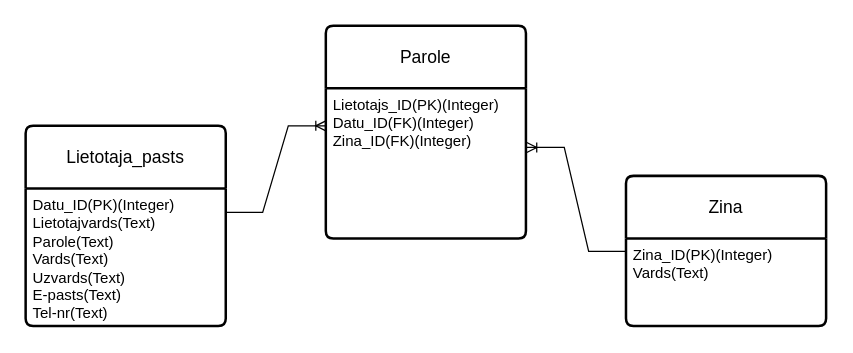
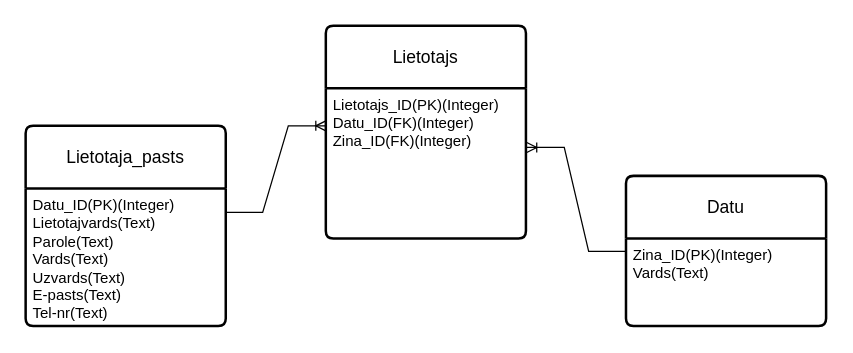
  <mxCell id="0" />
  <mxCell id="1" parent="0" />
- <mxCell id="2" value="Parole" style="swimlane;childLayout=stackLayout;horizontal=1;startSize=50;horizontalStack=0;rounded=1;fontSize=14;fontStyle=0;strokeWidth=2;resizeParent=0;resizeLast=1;shadow=0;dashed=0;align=center;arcSize=4;whiteSpace=wrap;html=1;" vertex="1" parent="1"><mxGeometry x="260" y="20" width="160" height="170" as="geometry" /></mxCell>
+ <mxCell id="2" value="Lietotajs" style="swimlane;childLayout=stackLayout;horizontal=1;startSize=50;horizontalStack=0;rounded=1;fontSize=14;fontStyle=0;strokeWidth=2;resizeParent=0;resizeLast=1;shadow=0;dashed=0;align=center;arcSize=4;whiteSpace=wrap;html=1;" vertex="1" parent="1"><mxGeometry x="260" y="20" width="160" height="170" as="geometry" /></mxCell>
  <mxCell id="3" value="Lietotajs_ID(PK)(Integer)&lt;br&gt;Datu_ID(FK)(Integer)&lt;br&gt;Zina_ID(FK)(Integer)&lt;br&gt;" style="align=left;strokeColor=none;fillColor=none;spacingLeft=4;fontSize=12;verticalAlign=top;resizable=0;rotatable=0;part=1;html=1;" vertex="1" parent="2"><mxGeometry y="50" width="160" height="120" as="geometry" /></mxCell>
  <mxCell id="4" value="Lietotaja_pasts" style="swimlane;childLayout=stackLayout;horizontal=1;startSize=50;horizontalStack=0;rounded=1;fontSize=14;fontStyle=0;strokeWidth=2;resizeParent=0;resizeLast=1;shadow=0;dashed=0;align=center;arcSize=4;whiteSpace=wrap;html=1;" vertex="1" parent="1"><mxGeometry x="20" y="100" width="160" height="160" as="geometry" /></mxCell>
  <mxCell id="5" value="Datu_ID(PK)(Integer)&lt;br&gt;Lietotajvards(Text)&lt;br&gt;Parole(Text)&lt;br&gt;Vards(Text)&lt;br style=&quot;border-color: var(--border-color);&quot;&gt;Uzvards(Text)&lt;br style=&quot;border-color: var(--border-color);&quot;&gt;E-pasts(Text)&lt;br style=&quot;border-color: var(--border-color);&quot;&gt;Tel-nr(Text)" style="align=left;strokeColor=none;fillColor=none;spacingLeft=4;fontSize=12;verticalAlign=top;resizable=0;rotatable=0;part=1;html=1;" vertex="1" parent="4"><mxGeometry y="50" width="160" height="110" as="geometry" /></mxCell>
- <mxCell id="6" value="Zina" style="swimlane;childLayout=stackLayout;horizontal=1;startSize=50;horizontalStack=0;rounded=1;fontSize=14;fontStyle=0;strokeWidth=2;resizeParent=0;resizeLast=1;shadow=0;dashed=0;align=center;arcSize=4;whiteSpace=wrap;html=1;" vertex="1" parent="1"><mxGeometry x="500" y="140" width="160" height="120" as="geometry" /></mxCell>
+ <mxCell id="6" value="Datu" style="swimlane;childLayout=stackLayout;horizontal=1;startSize=50;horizontalStack=0;rounded=1;fontSize=14;fontStyle=0;strokeWidth=2;resizeParent=0;resizeLast=1;shadow=0;dashed=0;align=center;arcSize=4;whiteSpace=wrap;html=1;" vertex="1" parent="1"><mxGeometry x="500" y="140" width="160" height="120" as="geometry" /></mxCell>
  <mxCell id="7" value="Zina_ID(PK)(Integer)&lt;br&gt;Vards(Text)" style="align=left;strokeColor=none;fillColor=none;spacingLeft=4;fontSize=12;verticalAlign=top;resizable=0;rotatable=0;part=1;html=1;" vertex="1" parent="6"><mxGeometry y="50" width="160" height="70" as="geometry" /></mxCell>
  <mxCell id="8" value="" style="edgeStyle=entityRelationEdgeStyle;fontSize=12;html=1;endArrow=ERoneToMany;rounded=0;exitX=0.997;exitY=0.175;exitDx=0;exitDy=0;exitPerimeter=0;entryX=0;entryY=0.25;entryDx=0;entryDy=0;" edge="1" parent="1" source="5" target="3"><mxGeometry width="100" height="100" relative="1" as="geometry"><mxPoint x="230" y="230" as="sourcePoint" /><mxPoint x="180" y="90" as="targetPoint" /></mxGeometry></mxCell>
  <mxCell id="9" value="" style="edgeStyle=entityRelationEdgeStyle;fontSize=12;html=1;endArrow=ERoneToMany;rounded=0;exitX=0.001;exitY=0.148;exitDx=0;exitDy=0;exitPerimeter=0;entryX=1.004;entryY=0.394;entryDx=0;entryDy=0;entryPerimeter=0;" edge="1" parent="1" source="7" target="3"><mxGeometry width="100" height="100" relative="1" as="geometry"><mxPoint x="360" y="360" as="sourcePoint" /><mxPoint x="460" y="260" as="targetPoint" /></mxGeometry></mxCell>
